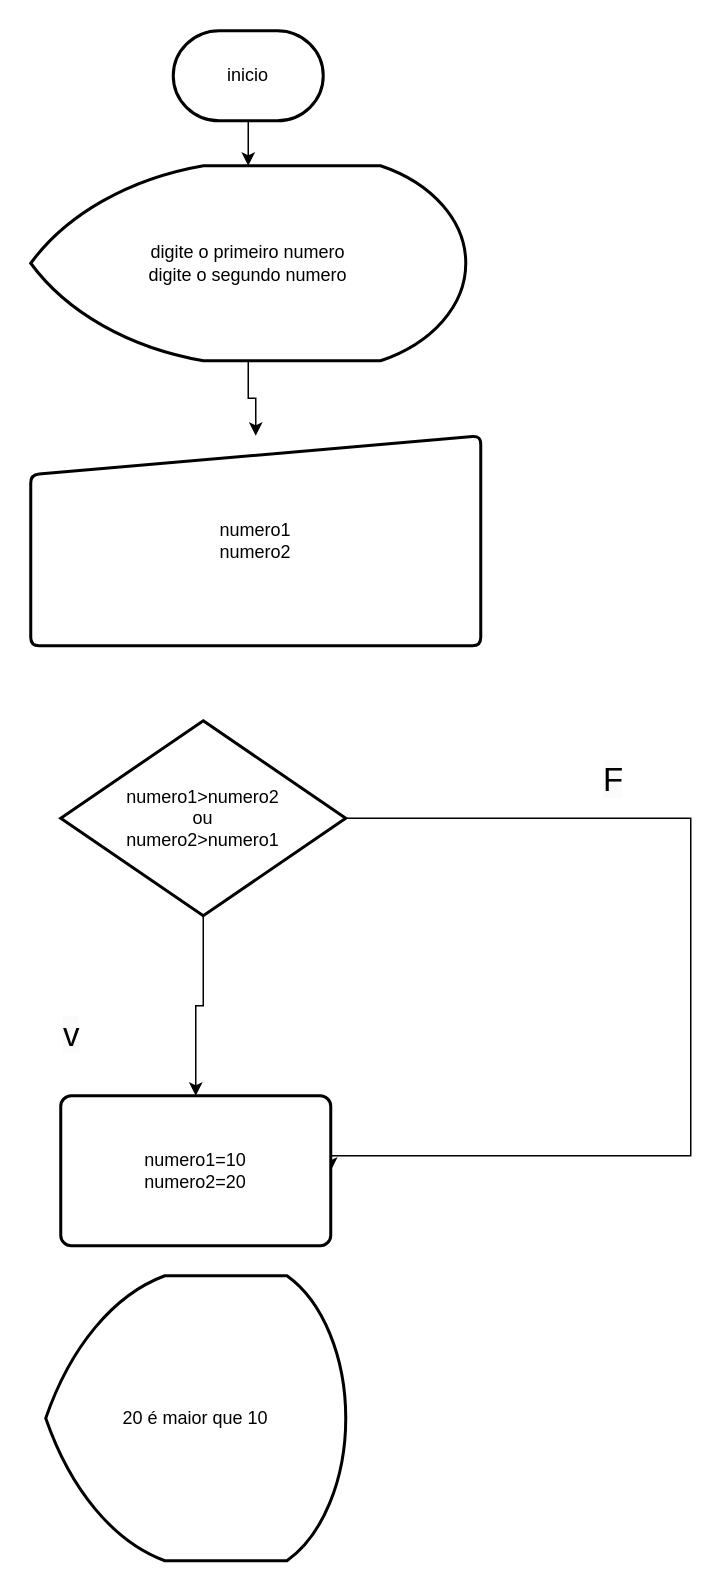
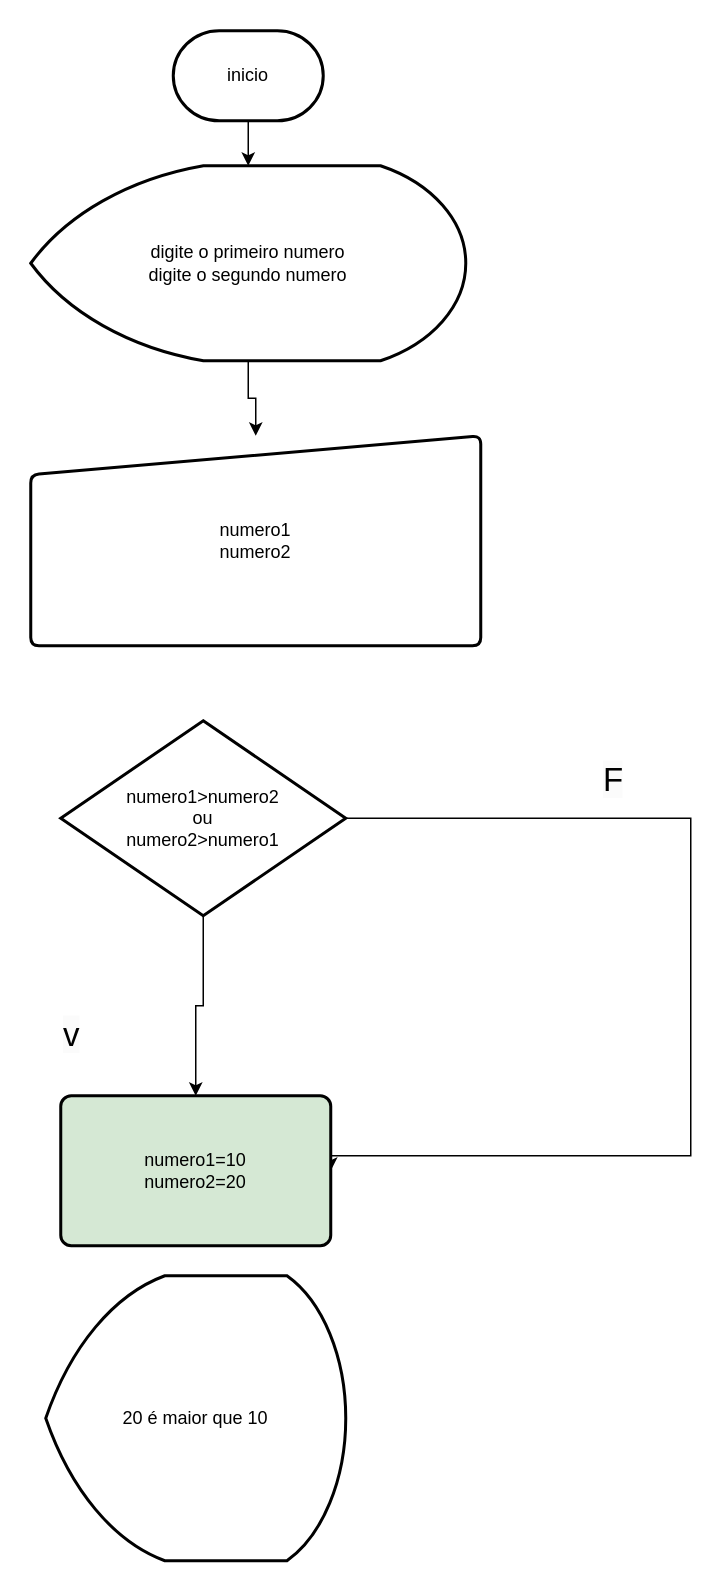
  <mxCell id="0" />
  <mxCell id="1" parent="0" />
  <mxCell id="2" value="" style="edgeStyle=orthogonalEdgeStyle;rounded=0;orthogonalLoop=1;jettySize=auto;html=1;" edge="1" parent="1" source="3" target="6"><mxGeometry relative="1" as="geometry" /></mxCell>
  <mxCell id="3" value="inicio&lt;br&gt;" style="strokeWidth=2;html=1;shape=mxgraph.flowchart.terminator;whiteSpace=wrap;" vertex="1" parent="1"><mxGeometry x="115" y="20" width="100" height="60" as="geometry" /></mxCell>
  <mxCell id="4" value="numero1&lt;br&gt;numero2" style="html=1;strokeWidth=2;shape=manualInput;whiteSpace=wrap;rounded=1;size=26;arcSize=11;" vertex="1" parent="1"><mxGeometry x="20" y="290" width="300" height="140" as="geometry" /></mxCell>
  <mxCell id="5" value="" style="edgeStyle=orthogonalEdgeStyle;rounded=0;orthogonalLoop=1;jettySize=auto;html=1;" edge="1" parent="1" source="6" target="4"><mxGeometry relative="1" as="geometry" /></mxCell>
  <mxCell id="6" value="digite o primeiro numero&lt;br&gt;digite o segundo numero" style="strokeWidth=2;html=1;shape=mxgraph.flowchart.display;whiteSpace=wrap;" vertex="1" parent="1"><mxGeometry x="20" y="110" width="290" height="130" as="geometry" /></mxCell>
  <mxCell id="7" style="edgeStyle=orthogonalEdgeStyle;rounded=0;orthogonalLoop=1;jettySize=auto;html=1;entryX=1;entryY=0.5;entryDx=0;entryDy=0;" edge="1" parent="1" source="9" target="10"><mxGeometry relative="1" as="geometry"><mxPoint x="470" y="896" as="targetPoint" /><Array as="points"><mxPoint x="460" y="545" /><mxPoint x="460" y="770" /></Array></mxGeometry></mxCell>
  <mxCell id="8" value="" style="edgeStyle=orthogonalEdgeStyle;rounded=0;orthogonalLoop=1;jettySize=auto;html=1;" edge="1" parent="1" source="9" target="10"><mxGeometry relative="1" as="geometry" /></mxCell>
  <mxCell id="9" value="numero1&amp;gt;numero2&lt;br&gt;ou&lt;br&gt;numero2&amp;gt;numero1" style="strokeWidth=2;html=1;shape=mxgraph.flowchart.decision;whiteSpace=wrap;" vertex="1" parent="1"><mxGeometry x="40" y="480" width="190" height="130" as="geometry" /></mxCell>
- <mxCell id="10" value="numero1=10&lt;br&gt;numero2=20" style="rounded=1;whiteSpace=wrap;html=1;absoluteArcSize=1;arcSize=14;strokeWidth=2;" vertex="1" parent="1"><mxGeometry x="40" y="730" width="180" height="100" as="geometry" /></mxCell>
+ <mxCell id="10" value="numero1=10&lt;br&gt;numero2=20" style="rounded=1;whiteSpace=wrap;html=1;absoluteArcSize=1;arcSize=14;strokeWidth=2;fillColor=#d5e8d4;" vertex="1" parent="1"><mxGeometry x="40" y="730" width="180" height="100" as="geometry" /></mxCell>
  <mxCell id="11" value="&lt;span style=&quot;color: rgb(0, 0, 0); font-family: Helvetica; font-size: 22px; font-style: normal; font-variant-ligatures: normal; font-variant-caps: normal; font-weight: 400; letter-spacing: normal; orphans: 2; text-align: center; text-indent: 0px; text-transform: none; widows: 2; word-spacing: 0px; -webkit-text-stroke-width: 0px; background-color: rgb(251, 251, 251); text-decoration-thickness: initial; text-decoration-style: initial; text-decoration-color: initial; float: none; display: inline !important;&quot;&gt;v&lt;/span&gt;" style="text;whiteSpace=wrap;html=1;fontSize=22;" vertex="1" parent="1"><mxGeometry x="40" y="670" width="40" height="40" as="geometry" /></mxCell>
  <mxCell id="12" value="&lt;span style=&quot;color: rgb(0, 0, 0); font-family: Helvetica; font-size: 22px; font-style: normal; font-variant-ligatures: normal; font-variant-caps: normal; font-weight: 400; letter-spacing: normal; orphans: 2; text-align: center; text-indent: 0px; text-transform: none; widows: 2; word-spacing: 0px; -webkit-text-stroke-width: 0px; background-color: rgb(251, 251, 251); text-decoration-thickness: initial; text-decoration-style: initial; text-decoration-color: initial; float: none; display: inline !important;&quot;&gt;F&lt;/span&gt;" style="text;whiteSpace=wrap;html=1;fontSize=22;" vertex="1" parent="1"><mxGeometry x="400" y="500" width="40" height="40" as="geometry" /></mxCell>
  <mxCell id="13" value="20 é maior que 10" style="strokeWidth=2;html=1;shape=mxgraph.flowchart.display;whiteSpace=wrap;" vertex="1" parent="1"><mxGeometry x="30" y="850" width="200" height="190" as="geometry" /></mxCell>
